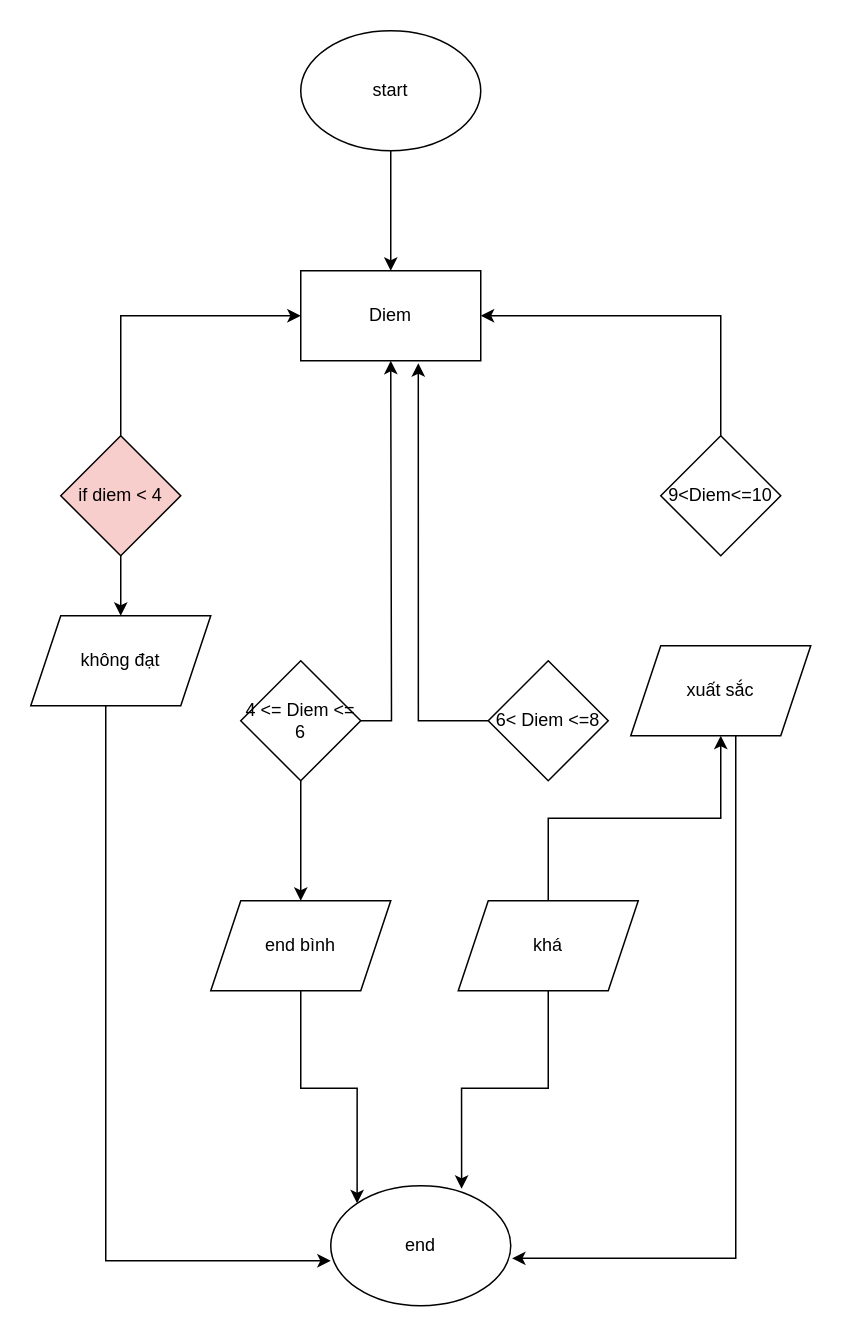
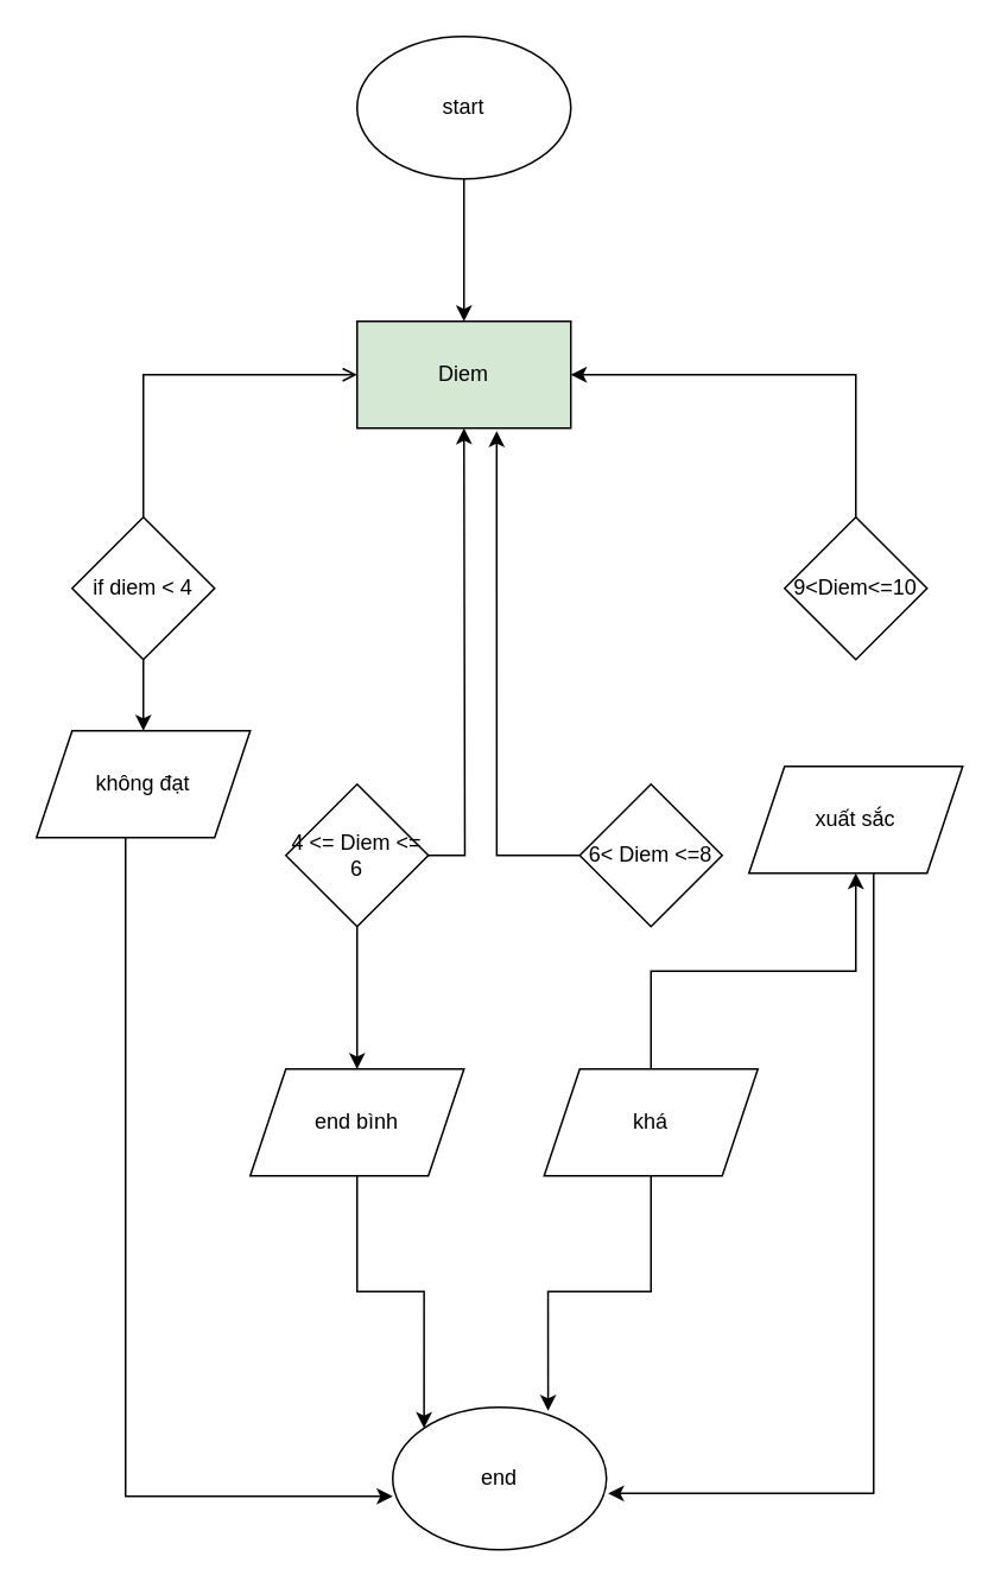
  <mxCell id="0" />
  <mxCell id="1" parent="0" />
  <mxCell id="2" style="edgeStyle=orthogonalEdgeStyle;rounded=0;orthogonalLoop=1;jettySize=auto;html=1;" parent="1" source="3" target="4" edge="1"><mxGeometry relative="1" as="geometry" /></mxCell>
  <mxCell id="3" value="start" style="ellipse;whiteSpace=wrap;html=1;" parent="1" vertex="1"><mxGeometry x="200" y="20" width="120" height="80" as="geometry" /></mxCell>
- <mxCell id="4" value="Diem" style="rounded=0;whiteSpace=wrap;html=1;" parent="1" vertex="1"><mxGeometry x="200" y="180" width="120" height="60" as="geometry" /></mxCell>
+ <mxCell id="4" value="Diem" style="rounded=0;whiteSpace=wrap;html=1;fillColor=#d5e8d4;" parent="1" vertex="1"><mxGeometry x="200" y="180" width="120" height="60" as="geometry" /></mxCell>
  <mxCell id="5" style="edgeStyle=orthogonalEdgeStyle;rounded=0;orthogonalLoop=1;jettySize=auto;html=1;" edge="1" parent="1" source="7" target="8"><mxGeometry relative="1" as="geometry" /></mxCell>
- <mxCell id="6" style="edgeStyle=orthogonalEdgeStyle;rounded=0;orthogonalLoop=1;jettySize=auto;html=1;entryX=0;entryY=0.5;entryDx=0;entryDy=0;" edge="1" parent="1" source="7" target="4"><mxGeometry relative="1" as="geometry"><Array as="points"><mxPoint x="80" y="210" /></Array></mxGeometry></mxCell>
- <mxCell id="7" value="if diem &amp;lt; 4" style="rhombus;whiteSpace=wrap;html=1;fillColor=#f8cecc;" vertex="1" parent="1"><mxGeometry x="40" y="290" width="80" height="80" as="geometry" /></mxCell>
+ <mxCell id="6" style="edgeStyle=orthogonalEdgeStyle;rounded=0;orthogonalLoop=1;jettySize=auto;html=1;entryX=0;entryY=0.5;entryDx=0;entryDy=0;endArrow=open;" edge="1" parent="1" source="7" target="4"><mxGeometry relative="1" as="geometry"><Array as="points"><mxPoint x="80" y="210" /></Array></mxGeometry></mxCell>
+ <mxCell id="7" value="if diem &amp;lt; 4" style="rhombus;whiteSpace=wrap;html=1;" vertex="1" parent="1"><mxGeometry x="40" y="290" width="80" height="80" as="geometry" /></mxCell>
  <mxCell id="8" value="không đạt" style="shape=parallelogram;perimeter=parallelogramPerimeter;whiteSpace=wrap;html=1;fixedSize=1;" vertex="1" parent="1"><mxGeometry x="20" y="410" width="120" height="60" as="geometry" /></mxCell>
  <mxCell id="9" style="edgeStyle=orthogonalEdgeStyle;rounded=0;orthogonalLoop=1;jettySize=auto;html=1;" edge="1" parent="1" source="11" target="13"><mxGeometry relative="1" as="geometry" /></mxCell>
  <mxCell id="10" style="edgeStyle=orthogonalEdgeStyle;rounded=0;orthogonalLoop=1;jettySize=auto;html=1;" edge="1" parent="1" source="11"><mxGeometry relative="1" as="geometry"><mxPoint x="260" y="240" as="targetPoint" /></mxGeometry></mxCell>
  <mxCell id="11" value="4 &amp;lt;= Diem &amp;lt;= 6" style="rhombus;whiteSpace=wrap;html=1;" vertex="1" parent="1"><mxGeometry x="160" y="440" width="80" height="80" as="geometry" /></mxCell>
  <mxCell id="12" style="edgeStyle=orthogonalEdgeStyle;rounded=0;orthogonalLoop=1;jettySize=auto;html=1;entryX=0;entryY=0;entryDx=0;entryDy=0;" edge="1" parent="1" source="13" target="21"><mxGeometry relative="1" as="geometry" /></mxCell>
  <mxCell id="13" value="end bình" style="shape=parallelogram;perimeter=parallelogramPerimeter;whiteSpace=wrap;html=1;fixedSize=1;" vertex="1" parent="1"><mxGeometry x="140" y="600" width="120" height="60" as="geometry" /></mxCell>
  <mxCell id="14" value="6&amp;lt; Diem &amp;lt;=8" style="rhombus;whiteSpace=wrap;html=1;" vertex="1" parent="1"><mxGeometry x="325" y="440" width="80" height="80" as="geometry" /></mxCell>
  <mxCell id="15" style="edgeStyle=orthogonalEdgeStyle;rounded=0;orthogonalLoop=1;jettySize=auto;html=1;" edge="1" parent="1" source="16" target="20"><mxGeometry relative="1" as="geometry" /></mxCell>
  <mxCell id="16" value="khá" style="shape=parallelogram;perimeter=parallelogramPerimeter;whiteSpace=wrap;html=1;fixedSize=1;" vertex="1" parent="1"><mxGeometry x="305" y="600" width="120" height="60" as="geometry" /></mxCell>
  <mxCell id="17" style="edgeStyle=orthogonalEdgeStyle;rounded=0;orthogonalLoop=1;jettySize=auto;html=1;entryX=1;entryY=0.5;entryDx=0;entryDy=0;" edge="1" parent="1" source="18" target="4"><mxGeometry relative="1" as="geometry"><Array as="points"><mxPoint x="480" y="210" /></Array></mxGeometry></mxCell>
  <mxCell id="18" value="9&amp;lt;Diem&amp;lt;=10" style="rhombus;whiteSpace=wrap;html=1;" vertex="1" parent="1"><mxGeometry x="440" y="290" width="80" height="80" as="geometry" /></mxCell>
  <mxCell id="19" style="edgeStyle=orthogonalEdgeStyle;rounded=0;orthogonalLoop=1;jettySize=auto;html=1;entryX=0.653;entryY=1.027;entryDx=0;entryDy=0;entryPerimeter=0;" edge="1" parent="1" source="14" target="4"><mxGeometry relative="1" as="geometry" /></mxCell>
  <mxCell id="20" value="xuất sắc" style="shape=parallelogram;perimeter=parallelogramPerimeter;whiteSpace=wrap;html=1;fixedSize=1;" vertex="1" parent="1"><mxGeometry x="420" y="430" width="120" height="60" as="geometry" /></mxCell>
  <mxCell id="21" value="end" style="ellipse;whiteSpace=wrap;html=1;" vertex="1" parent="1"><mxGeometry x="220" y="790" width="120" height="80" as="geometry" /></mxCell>
  <mxCell id="22" style="edgeStyle=orthogonalEdgeStyle;rounded=0;orthogonalLoop=1;jettySize=auto;html=1;entryX=0;entryY=0.625;entryDx=0;entryDy=0;entryPerimeter=0;" edge="1" parent="1" source="8" target="21"><mxGeometry relative="1" as="geometry"><Array as="points"><mxPoint x="70" y="840" /></Array></mxGeometry></mxCell>
  <mxCell id="23" style="edgeStyle=orthogonalEdgeStyle;rounded=0;orthogonalLoop=1;jettySize=auto;html=1;entryX=0.727;entryY=0.025;entryDx=0;entryDy=0;entryPerimeter=0;" edge="1" parent="1" source="16" target="21"><mxGeometry relative="1" as="geometry" /></mxCell>
  <mxCell id="24" style="edgeStyle=orthogonalEdgeStyle;rounded=0;orthogonalLoop=1;jettySize=auto;html=1;entryX=1.007;entryY=0.605;entryDx=0;entryDy=0;entryPerimeter=0;" edge="1" parent="1" source="20" target="21"><mxGeometry relative="1" as="geometry"><Array as="points"><mxPoint x="490" y="838" /></Array></mxGeometry></mxCell>
